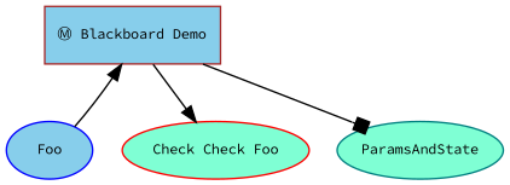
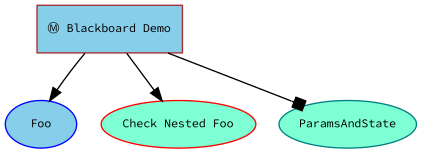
  digraph {
    fontname="Source Code Pro"
    ordering=out
    node [fillcolor=skyblue fontcolor=black fontname="Source Code Pro" fontsize=9 shape=ellipse style=filled]
    edge [arrowhead=normal fontname="Source Code Pro" style=solid]
    n1 [color=brown label="Ⓜ Blackboard Demo" shape=box]
    n2 [color=blue label=Foo]
-   n3 [color=red fillcolor=aquamarine label="Check Check Foo"]
+   n3 [color=red fillcolor=aquamarine label="Check Nested Foo"]
    n4 [color=teal fillcolor=aquamarine label=ParamsAndState]
-   n2 -> n1
+   n1 -> n2
    n1 -> n3
    n1 -> n4 [arrowhead=box]
  }
